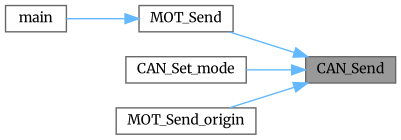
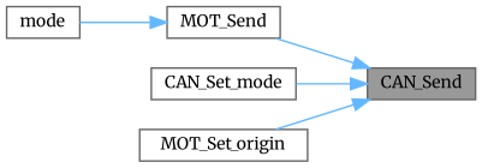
  digraph {
    fontname=Merriweather
    rankdir=RL
    node [color=grey40 fillcolor=white fontname=Merriweather fontsize=10 shape=box style=filled]
    edge [color=steelblue1 dir=back fontname=Merriweather fontsize=10 labelfontname=Helvetica labelfontsize=10 style=solid]
    n1 [color=gray40 fillcolor=grey60 fontcolor=black height=0.2 label=CAN_Send width=0.4]
    n2 [height=0.2 label=MOT_Send width=0.4]
    n3 [height=0.2 label=CAN_Set_mode width=0.4]
-   n4 [height=0.2 label=MOT_Send_origin width=0.4]
-   n5 [height=0.2 label=main width=0.4]
+   n4 [height=0.2 label=MOT_Set_origin width=0.4]
+   n5 [height=0.2 label=mode width=0.4]
    n1 -> n2
    n1 -> n3
    n1 -> n4
    n2 -> n5
  }
